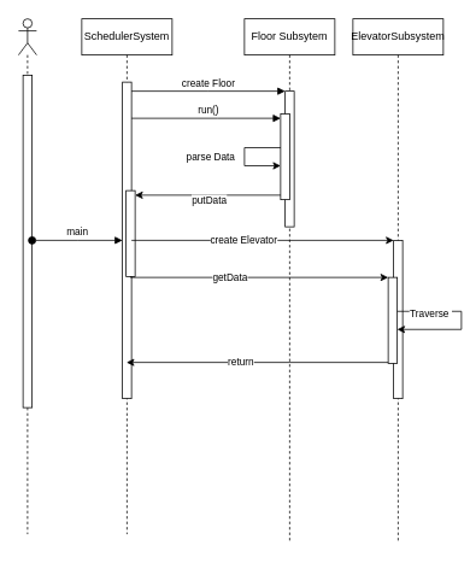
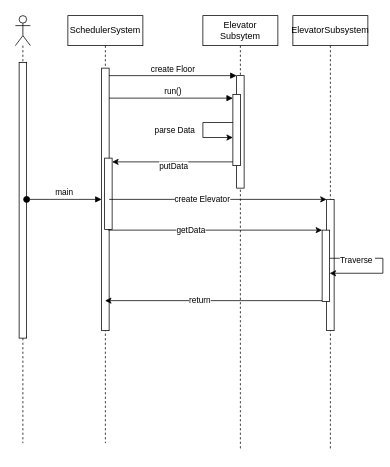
  <mxCell id="0" />
  <mxCell id="1" parent="0" />
  <mxCell id="2" value="SchedulerSystem" style="shape=umlLifeline;perimeter=lifelinePerimeter;whiteSpace=wrap;html=1;container=0;dropTarget=0;collapsible=0;recursiveResize=0;outlineConnect=0;portConstraint=eastwest;newEdgeStyle={&quot;edgeStyle&quot;:&quot;elbowEdgeStyle&quot;,&quot;elbow&quot;:&quot;vertical&quot;,&quot;curved&quot;:0,&quot;rounded&quot;:0};" parent="1" vertex="1"><mxGeometry x="90" y="20" width="100" height="570" as="geometry" /></mxCell>
  <mxCell id="3" value="" style="html=1;points=[];perimeter=orthogonalPerimeter;outlineConnect=0;targetShapes=umlLifeline;portConstraint=eastwest;newEdgeStyle={&quot;edgeStyle&quot;:&quot;elbowEdgeStyle&quot;,&quot;elbow&quot;:&quot;vertical&quot;,&quot;curved&quot;:0,&quot;rounded&quot;:0};" parent="2" vertex="1"><mxGeometry x="45" y="70" width="10" height="350" as="geometry" /></mxCell>
  <mxCell id="4" value="" style="html=1;points=[];perimeter=orthogonalPerimeter;outlineConnect=0;targetShapes=umlLifeline;portConstraint=eastwest;newEdgeStyle={&quot;edgeStyle&quot;:&quot;elbowEdgeStyle&quot;,&quot;elbow&quot;:&quot;vertical&quot;,&quot;curved&quot;:0,&quot;rounded&quot;:0};" parent="2" vertex="1"><mxGeometry x="49" y="190" width="10" height="95" as="geometry" /></mxCell>
- <mxCell id="5" value="Floor Subsytem" style="shape=umlLifeline;perimeter=lifelinePerimeter;whiteSpace=wrap;html=1;container=0;dropTarget=0;collapsible=0;recursiveResize=0;outlineConnect=0;portConstraint=eastwest;newEdgeStyle={&quot;edgeStyle&quot;:&quot;elbowEdgeStyle&quot;,&quot;elbow&quot;:&quot;vertical&quot;,&quot;curved&quot;:0,&quot;rounded&quot;:0};" parent="1" vertex="1"><mxGeometry x="270" y="20" width="100" height="580" as="geometry" /></mxCell>
+ <mxCell id="5" value="Elevator Subsytem" style="shape=umlLifeline;perimeter=lifelinePerimeter;whiteSpace=wrap;html=1;container=0;dropTarget=0;collapsible=0;recursiveResize=0;outlineConnect=0;portConstraint=eastwest;newEdgeStyle={&quot;edgeStyle&quot;:&quot;elbowEdgeStyle&quot;,&quot;elbow&quot;:&quot;vertical&quot;,&quot;curved&quot;:0,&quot;rounded&quot;:0};" parent="1" vertex="1"><mxGeometry x="270" y="20" width="100" height="580" as="geometry" /></mxCell>
  <mxCell id="6" value="" style="html=1;points=[];perimeter=orthogonalPerimeter;outlineConnect=0;targetShapes=umlLifeline;portConstraint=eastwest;newEdgeStyle={&quot;edgeStyle&quot;:&quot;elbowEdgeStyle&quot;,&quot;elbow&quot;:&quot;vertical&quot;,&quot;curved&quot;:0,&quot;rounded&quot;:0};" parent="5" vertex="1"><mxGeometry x="45" y="80" width="10" height="150" as="geometry" /></mxCell>
  <mxCell id="7" value="" style="html=1;points=[];perimeter=orthogonalPerimeter;outlineConnect=0;targetShapes=umlLifeline;portConstraint=eastwest;newEdgeStyle={&quot;edgeStyle&quot;:&quot;elbowEdgeStyle&quot;,&quot;elbow&quot;:&quot;vertical&quot;,&quot;curved&quot;:0,&quot;rounded&quot;:0};" parent="5" vertex="1"><mxGeometry x="40" y="105" width="10" height="95" as="geometry" /></mxCell>
  <mxCell id="8" value="" style="edgeStyle=elbowEdgeStyle;rounded=0;orthogonalLoop=1;jettySize=auto;html=1;elbow=vertical;curved=0;" parent="5" source="7" target="7" edge="1"><mxGeometry relative="1" as="geometry"><mxPoint x="-40" y="145.2" as="targetPoint" /><Array as="points"><mxPoint y="150" /></Array></mxGeometry></mxCell>
  <mxCell id="9" value="&amp;nbsp;parse Data" style="edgeLabel;html=1;align=center;verticalAlign=middle;resizable=0;points=[];" parent="8" vertex="1" connectable="0"><mxGeometry x="0.032" y="-1" relative="1" as="geometry"><mxPoint x="-39" y="-2" as="offset" /></mxGeometry></mxCell>
  <mxCell id="10" value="create Floor" style="html=1;verticalAlign=bottom;endArrow=block;edgeStyle=elbowEdgeStyle;elbow=vertical;curved=0;rounded=0;" parent="1" source="3" target="6" edge="1"><mxGeometry relative="1" as="geometry"><mxPoint x="245" y="110" as="sourcePoint" /><Array as="points"><mxPoint x="230" y="100" /></Array><mxPoint as="offset" /></mxGeometry></mxCell>
  <mxCell id="11" value="ElevatorSubsystem" style="shape=umlLifeline;perimeter=lifelinePerimeter;whiteSpace=wrap;html=1;container=0;dropTarget=0;collapsible=0;recursiveResize=0;outlineConnect=0;portConstraint=eastwest;newEdgeStyle={&quot;edgeStyle&quot;:&quot;elbowEdgeStyle&quot;,&quot;elbow&quot;:&quot;vertical&quot;,&quot;curved&quot;:0,&quot;rounded&quot;:0};size=40;" parent="1" vertex="1"><mxGeometry x="390" y="20" width="100" height="580" as="geometry" /></mxCell>
  <mxCell id="12" value="" style="html=1;points=[];perimeter=orthogonalPerimeter;outlineConnect=0;targetShapes=umlLifeline;portConstraint=eastwest;newEdgeStyle={&quot;edgeStyle&quot;:&quot;elbowEdgeStyle&quot;,&quot;elbow&quot;:&quot;vertical&quot;,&quot;curved&quot;:0,&quot;rounded&quot;:0};" parent="11" vertex="1"><mxGeometry x="45" y="245" width="10" height="175" as="geometry" /></mxCell>
  <mxCell id="13" value="" style="html=1;points=[];perimeter=orthogonalPerimeter;outlineConnect=0;targetShapes=umlLifeline;portConstraint=eastwest;newEdgeStyle={&quot;edgeStyle&quot;:&quot;elbowEdgeStyle&quot;,&quot;elbow&quot;:&quot;vertical&quot;,&quot;curved&quot;:0,&quot;rounded&quot;:0};" parent="11" vertex="1"><mxGeometry x="39" y="286" width="10" height="95" as="geometry" /></mxCell>
  <mxCell id="14" value="" style="edgeStyle=elbowEdgeStyle;rounded=0;orthogonalLoop=1;jettySize=auto;html=1;elbow=horizontal;curved=0;" parent="11" source="13" target="13" edge="1"><mxGeometry relative="1" as="geometry"><mxPoint x="129" y="333.571" as="targetPoint" /><Array as="points"><mxPoint x="120" y="330" /></Array></mxGeometry></mxCell>
  <mxCell id="15" value="Traverse&amp;nbsp;" style="edgeLabel;html=1;align=center;verticalAlign=middle;resizable=0;points=[];" parent="14" vertex="1" connectable="0"><mxGeometry x="-0.398" y="-2" relative="1" as="geometry"><mxPoint x="-13" as="offset" /></mxGeometry></mxCell>
  <mxCell id="16" value="run()" style="html=1;verticalAlign=bottom;endArrow=block;edgeStyle=elbowEdgeStyle;elbow=vertical;curved=0;rounded=0;" parent="1" target="7" edge="1"><mxGeometry x="0.03" relative="1" as="geometry"><mxPoint x="145" y="130" as="sourcePoint" /><Array as="points"><mxPoint x="240" y="130" /></Array><mxPoint x="315" y="135" as="targetPoint" /><mxPoint as="offset" /></mxGeometry></mxCell>
  <mxCell id="17" value="" style="edgeStyle=elbowEdgeStyle;rounded=0;orthogonalLoop=1;jettySize=auto;html=1;elbow=vertical;curved=0;" parent="1" source="7" target="4" edge="1"><mxGeometry relative="1" as="geometry" /></mxCell>
  <mxCell id="18" value="putData" style="edgeLabel;html=1;align=center;verticalAlign=middle;resizable=0;points=[];" parent="17" vertex="1" connectable="0"><mxGeometry x="0.147" relative="1" as="geometry"><mxPoint x="12" y="5" as="offset" /></mxGeometry></mxCell>
  <mxCell id="19" value="" style="edgeStyle=elbowEdgeStyle;rounded=0;orthogonalLoop=1;jettySize=auto;html=1;elbow=vertical;curved=0;" parent="1" source="3" target="12" edge="1"><mxGeometry relative="1" as="geometry"><mxPoint x="145" y="309.996" as="sourcePoint" /><mxPoint x="225" y="309.996" as="targetPoint" /><Array as="points"><mxPoint x="140" y="270" /></Array></mxGeometry></mxCell>
  <mxCell id="20" value="create Elevator" style="edgeLabel;html=1;align=center;verticalAlign=middle;resizable=0;points=[];" parent="19" vertex="1" connectable="0"><mxGeometry x="-0.155" y="1" relative="1" as="geometry"><mxPoint as="offset" /></mxGeometry></mxCell>
  <mxCell id="21" value="" style="edgeStyle=elbowEdgeStyle;rounded=0;orthogonalLoop=1;jettySize=auto;html=1;elbow=vertical;curved=0;" parent="1" source="4" target="13" edge="1"><mxGeometry relative="1" as="geometry" /></mxCell>
  <mxCell id="22" value="getData" style="edgeLabel;html=1;align=center;verticalAlign=middle;resizable=0;points=[];" parent="21" vertex="1" connectable="0"><mxGeometry x="-0.23" y="1" relative="1" as="geometry"><mxPoint as="offset" /></mxGeometry></mxCell>
  <mxCell id="23" value="" style="edgeStyle=elbowEdgeStyle;rounded=0;orthogonalLoop=1;jettySize=auto;html=1;elbow=vertical;curved=0;" parent="1" target="2" edge="1"><mxGeometry relative="1" as="geometry"><mxPoint x="429" y="400.003" as="sourcePoint" /><mxPoint x="319.667" y="400.003" as="targetPoint" /></mxGeometry></mxCell>
  <mxCell id="24" value="return" style="edgeLabel;html=1;align=center;verticalAlign=middle;resizable=0;points=[];" parent="23" vertex="1" connectable="0"><mxGeometry x="0.135" y="-1" relative="1" as="geometry"><mxPoint as="offset" /></mxGeometry></mxCell>
  <mxCell id="25" value="" style="shape=umlLifeline;participant=umlActor;perimeter=lifelinePerimeter;whiteSpace=wrap;html=1;container=1;collapsible=0;recursiveResize=0;verticalAlign=top;spacingTop=36;outlineConnect=0;" vertex="1" parent="1"><mxGeometry x="20" y="20" width="20" height="570" as="geometry" /></mxCell>
  <mxCell id="26" value="" style="html=1;points=[];perimeter=orthogonalPerimeter;outlineConnect=0;targetShapes=umlLifeline;portConstraint=eastwest;newEdgeStyle={&quot;edgeStyle&quot;:&quot;elbowEdgeStyle&quot;,&quot;elbow&quot;:&quot;vertical&quot;,&quot;curved&quot;:0,&quot;rounded&quot;:0};" vertex="1" parent="25"><mxGeometry x="5" y="62.5" width="10" height="367.5" as="geometry" /></mxCell>
  <mxCell id="27" value="main" style="html=1;verticalAlign=bottom;startArrow=oval;endArrow=block;startSize=8;edgeStyle=elbowEdgeStyle;elbow=vertical;curved=0;rounded=0;" parent="1" target="3" edge="1" source="26"><mxGeometry relative="1" as="geometry"><mxPoint x="75" y="90" as="sourcePoint" /></mxGeometry></mxCell>
